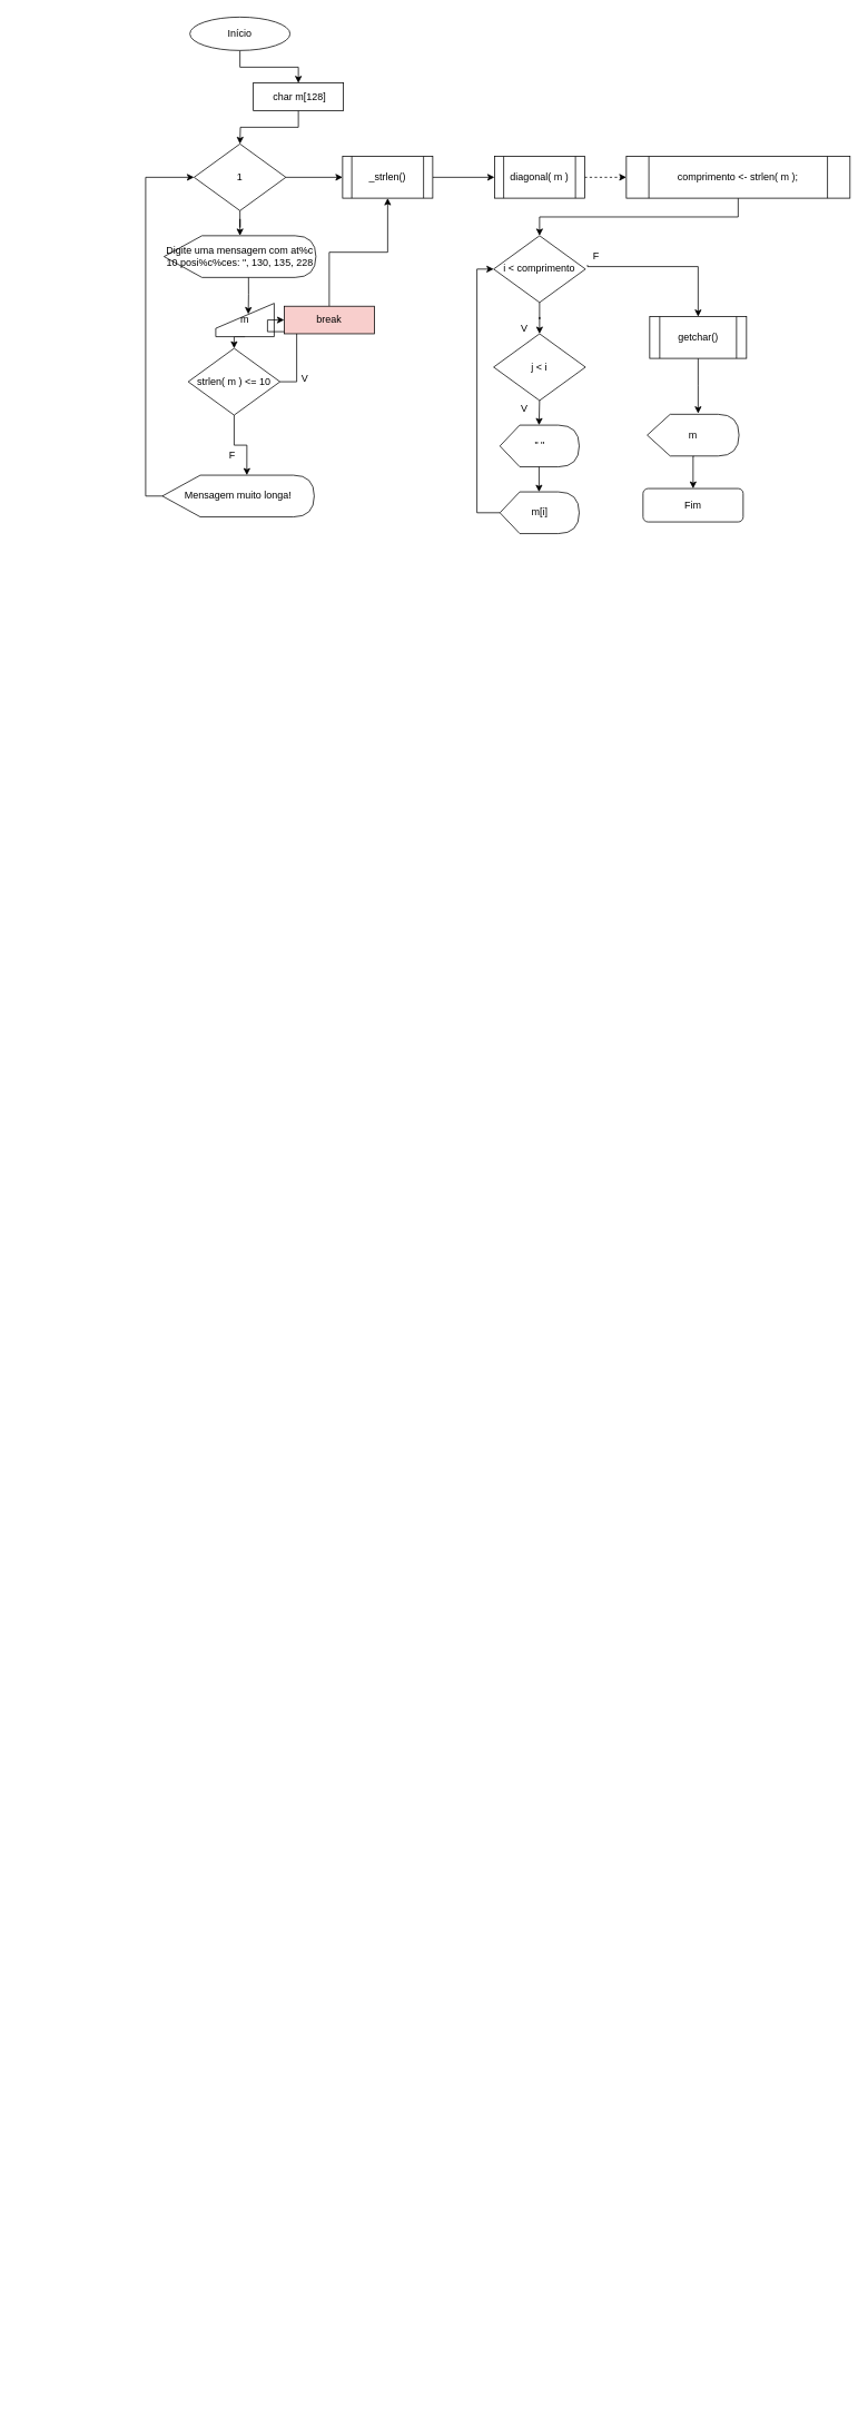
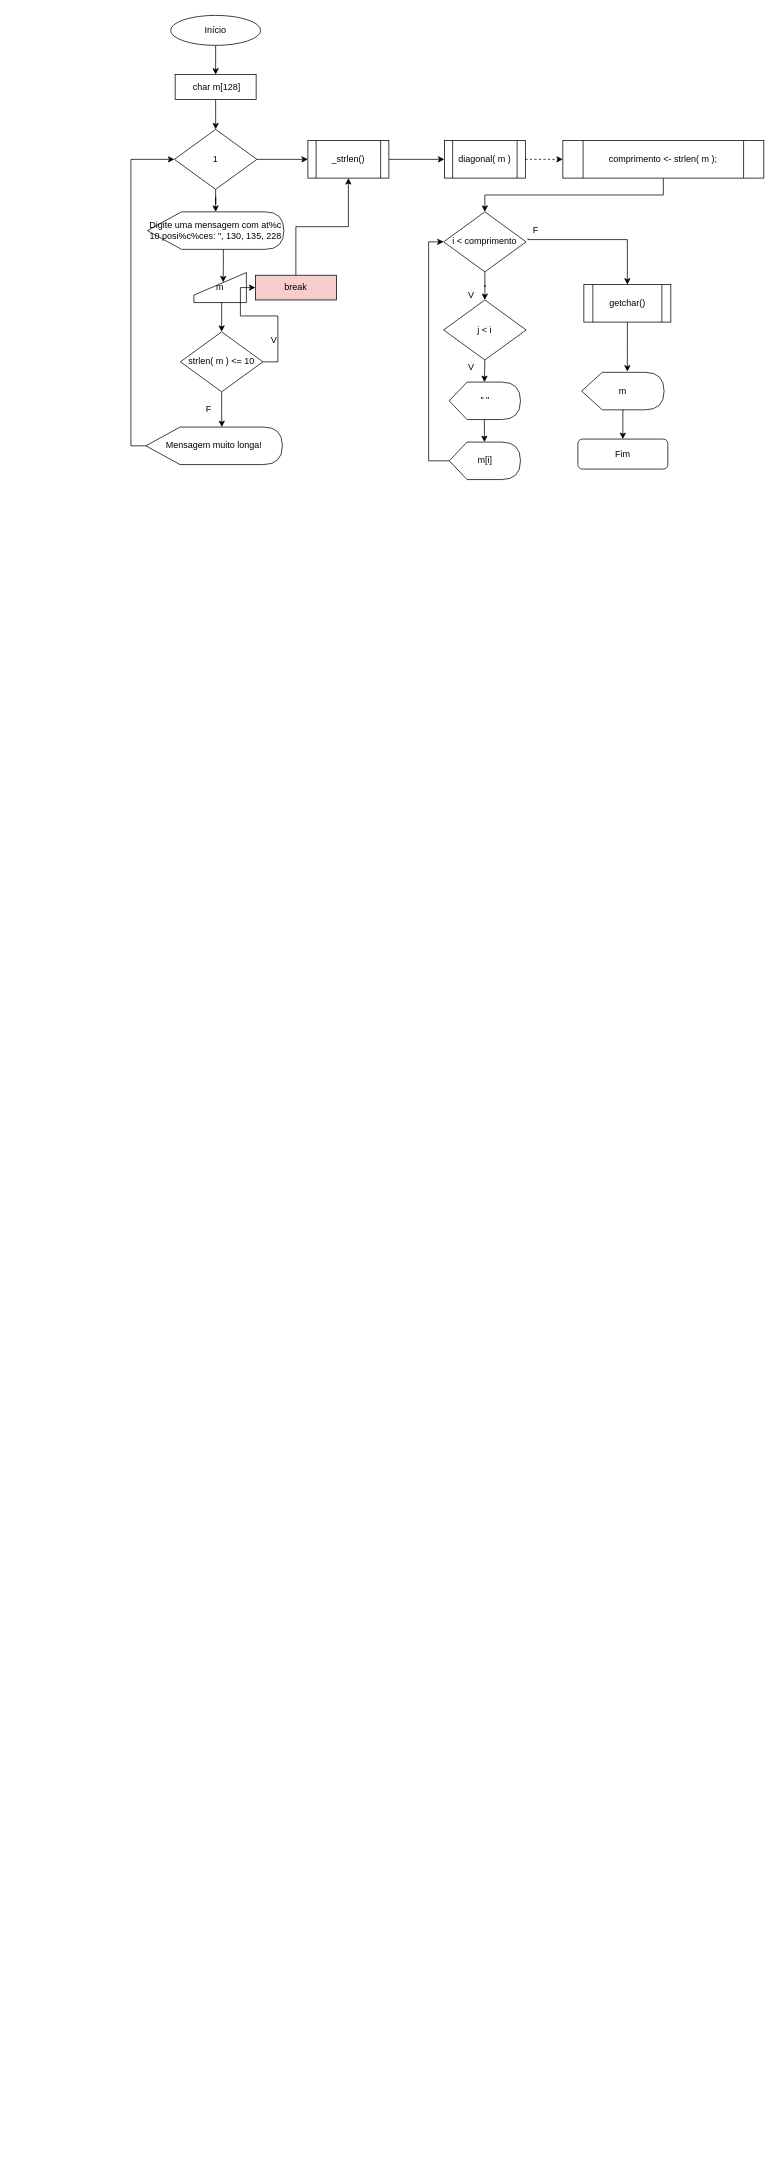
  <mxCell id="0" />
  <mxCell id="1" parent="0" />
  <mxCell id="2" style="edgeStyle=orthogonalEdgeStyle;rounded=0;orthogonalLoop=1;jettySize=auto;html=1;exitX=1;exitY=0.5;exitDx=0;exitDy=0;entryX=0.5;entryY=0;entryDx=0;entryDy=0;" parent="1" edge="1"><mxGeometry relative="1" as="geometry"><mxPoint x="540" y="2539" as="sourcePoint" /></mxGeometry></mxCell>
  <mxCell id="3" style="edgeStyle=orthogonalEdgeStyle;rounded=0;orthogonalLoop=1;jettySize=auto;html=1;exitX=0;exitY=0.5;exitDx=0;exitDy=0;entryX=0;entryY=0;entryDx=40;entryDy=0;entryPerimeter=0;" parent="1" edge="1"><mxGeometry relative="1" as="geometry"><mxPoint x="460" y="2539" as="sourcePoint" /></mxGeometry></mxCell>
  <mxCell id="4" style="edgeStyle=orthogonalEdgeStyle;rounded=0;orthogonalLoop=1;jettySize=auto;html=1;exitX=1;exitY=0.5;exitDx=0;exitDy=0;" parent="1" edge="1"><mxGeometry relative="1" as="geometry"><mxPoint x="620" y="2619" as="sourcePoint" /></mxGeometry></mxCell>
  <mxCell id="5" style="edgeStyle=orthogonalEdgeStyle;rounded=0;orthogonalLoop=1;jettySize=auto;html=1;exitX=0;exitY=0.5;exitDx=0;exitDy=0;entryX=0;entryY=0;entryDx=40;entryDy=0;entryPerimeter=0;" parent="1" edge="1"><mxGeometry relative="1" as="geometry"><mxPoint x="540" y="2619" as="sourcePoint" /></mxGeometry></mxCell>
  <mxCell id="6" style="edgeStyle=orthogonalEdgeStyle;rounded=0;orthogonalLoop=1;jettySize=auto;html=1;exitX=0;exitY=0.5;exitDx=0;exitDy=0;entryX=0;entryY=0;entryDx=40;entryDy=0;entryPerimeter=0;" parent="1" edge="1"><mxGeometry relative="1" as="geometry"><mxPoint x="620" y="2699" as="sourcePoint" /></mxGeometry></mxCell>
  <mxCell id="7" style="edgeStyle=orthogonalEdgeStyle;rounded=0;orthogonalLoop=1;jettySize=auto;html=1;exitX=1;exitY=0.5;exitDx=0;exitDy=0;entryX=0;entryY=0;entryDx=40;entryDy=0;entryPerimeter=0;" parent="1" edge="1"><mxGeometry relative="1" as="geometry"><mxPoint x="700" y="2699" as="sourcePoint" /></mxGeometry></mxCell>
  <mxCell id="8" style="edgeStyle=orthogonalEdgeStyle;rounded=0;orthogonalLoop=1;jettySize=auto;html=1;exitX=1;exitY=0.5;exitDx=0;exitDy=0;entryX=0;entryY=0.5;entryDx=0;entryDy=0;" parent="1" edge="1"><mxGeometry relative="1" as="geometry"><Array as="points"><mxPoint x="200" y="2739" /><mxPoint x="200" y="2889" /><mxPoint x="20" y="2889" /><mxPoint x="20" y="2459" /></Array><mxPoint x="80" y="2459" as="targetPoint" /></mxGeometry></mxCell>
  <mxCell id="9" style="edgeStyle=orthogonalEdgeStyle;rounded=0;orthogonalLoop=1;jettySize=auto;html=1;exitX=0.5;exitY=1;exitDx=0;exitDy=0;entryX=0.5;entryY=0;entryDx=0;entryDy=0;" parent="1" source="10" target="12" edge="1"><mxGeometry relative="1" as="geometry" /></mxCell>
  <mxCell id="10" value="Início" style="ellipse;whiteSpace=wrap;html=1;" parent="1" vertex="1"><mxGeometry x="227" y="20" width="120" height="40" as="geometry" /></mxCell>
  <mxCell id="11" style="edgeStyle=orthogonalEdgeStyle;rounded=0;orthogonalLoop=1;jettySize=auto;html=1;exitX=0.5;exitY=1;exitDx=0;exitDy=0;entryX=0.5;entryY=0;entryDx=0;entryDy=0;" parent="1" source="12" edge="1"><mxGeometry relative="1" as="geometry"><mxPoint x="287" y="172" as="targetPoint" /></mxGeometry></mxCell>
- <mxCell id="12" value="&amp;nbsp;char m[128]" style="rounded=0;whiteSpace=wrap;html=1;" parent="1" vertex="1"><mxGeometry x="303" y="99" width="108" height="33" as="geometry" /></mxCell>
+ <mxCell id="12" value="&amp;nbsp;char m[128]" style="rounded=0;whiteSpace=wrap;html=1;" parent="1" vertex="1"><mxGeometry x="233" y="99" width="108" height="33" as="geometry" /></mxCell>
  <mxCell id="13" style="edgeStyle=orthogonalEdgeStyle;rounded=0;orthogonalLoop=1;jettySize=auto;html=1;exitX=1;exitY=0.5;exitDx=0;exitDy=0;entryX=0;entryY=0.5;entryDx=0;entryDy=0;" parent="1" source="14" target="20" edge="1"><mxGeometry relative="1" as="geometry" /></mxCell>
  <mxCell id="14" value="1" style="rhombus;whiteSpace=wrap;html=1;" parent="1" vertex="1"><mxGeometry x="232" y="172" width="110" height="80" as="geometry" /></mxCell>
  <mxCell id="15" style="edgeStyle=orthogonalEdgeStyle;rounded=0;orthogonalLoop=1;jettySize=auto;html=1;exitX=0.5;exitY=1;exitDx=0;exitDy=0;entryX=0.5;entryY=0;entryDx=0;entryDy=0;" parent="1" source="16" target="30" edge="1"><mxGeometry relative="1" as="geometry" /></mxCell>
  <mxCell id="16" value="m" style="shape=manualInput;whiteSpace=wrap;html=1;" parent="1" vertex="1"><mxGeometry x="258" y="363" width="70" height="40" as="geometry" /></mxCell>
  <mxCell id="17" value="V" style="text;html=1;strokeColor=none;fillColor=none;align=center;verticalAlign=middle;whiteSpace=wrap;rounded=0;" parent="1" vertex="1"><mxGeometry x="350" y="443" width="30" height="20" as="geometry" /></mxCell>
  <mxCell id="18" value="Fim" style="whiteSpace=wrap;html=1;rounded=1;" parent="1" vertex="1"><mxGeometry x="770" y="585" width="120" height="40" as="geometry" /></mxCell>
  <mxCell id="19" style="edgeStyle=orthogonalEdgeStyle;rounded=0;orthogonalLoop=1;jettySize=auto;html=1;exitX=1;exitY=0.5;exitDx=0;exitDy=0;entryX=0;entryY=0.5;entryDx=0;entryDy=0;" parent="1" source="20" target="22" edge="1"><mxGeometry relative="1" as="geometry" /></mxCell>
  <mxCell id="20" value="_strlen()" style="shape=process;whiteSpace=wrap;html=1;backgroundOutline=1;" parent="1" vertex="1"><mxGeometry x="410" y="187" width="108" height="50" as="geometry" /></mxCell>
  <mxCell id="21" style="edgeStyle=orthogonalEdgeStyle;rounded=0;orthogonalLoop=1;jettySize=auto;html=1;exitX=1;exitY=0.5;exitDx=0;exitDy=0;entryX=0;entryY=0.5;entryDx=0;entryDy=0;dashed=1;" edge="1" parent="1" source="22" target="51"><mxGeometry relative="1" as="geometry" /></mxCell>
  <mxCell id="22" value="diagonal( m )" style="shape=process;whiteSpace=wrap;html=1;backgroundOutline=1;" parent="1" vertex="1"><mxGeometry x="592" y="187" width="108" height="50" as="geometry" /></mxCell>
  <mxCell id="23" value="F" style="text;html=1;strokeColor=none;fillColor=none;align=center;verticalAlign=middle;whiteSpace=wrap;rounded=0;" parent="1" vertex="1"><mxGeometry x="258" y="535" width="40" height="20" as="geometry" /></mxCell>
  <mxCell id="24" style="edgeStyle=orthogonalEdgeStyle;rounded=0;orthogonalLoop=1;jettySize=auto;html=1;exitX=0;exitY=0;exitDx=56.25;exitDy=50;exitPerimeter=0;entryX=0.5;entryY=0;entryDx=0;entryDy=0;" parent="1" source="25" target="18" edge="1"><mxGeometry relative="1" as="geometry" /></mxCell>
  <mxCell id="25" value="m" style="shape=display;whiteSpace=wrap;html=1;" parent="1" vertex="1"><mxGeometry x="775" y="496" width="110" height="50" as="geometry" /></mxCell>
  <mxCell id="26" value="" style="edgeStyle=orthogonalEdgeStyle;rounded=0;orthogonalLoop=1;jettySize=auto;html=1;exitX=0.5;exitY=1;exitDx=0;exitDy=0;" parent="1" source="14" target="27" edge="1"><mxGeometry relative="1" as="geometry"><mxPoint x="287" y="439" as="targetPoint" /><mxPoint x="287" y="252" as="sourcePoint" /></mxGeometry></mxCell>
  <mxCell id="27" value="Digite uma mensagem com at%c 10 posi%c%ces: &quot;, 130, 135, 228" style="shape=display;whiteSpace=wrap;html=1;" parent="1" vertex="1"><mxGeometry x="196" y="282" width="182" height="50" as="geometry" /></mxCell>
  <mxCell id="28" style="edgeStyle=orthogonalEdgeStyle;rounded=0;orthogonalLoop=1;jettySize=auto;html=1;exitX=0;exitY=0;exitDx=101.25;exitDy=50;exitPerimeter=0;entryX=0.557;entryY=0.325;entryDx=0;entryDy=0;entryPerimeter=0;" parent="1" source="27" target="16" edge="1"><mxGeometry relative="1" as="geometry" /></mxCell>
  <mxCell id="29" style="edgeStyle=orthogonalEdgeStyle;rounded=0;orthogonalLoop=1;jettySize=auto;html=1;exitX=1;exitY=0.5;exitDx=0;exitDy=0;entryX=0;entryY=0.5;entryDx=0;entryDy=0;" parent="1" source="30" target="37" edge="1"><mxGeometry relative="1" as="geometry" /></mxCell>
- <mxCell id="30" value="strlen( m ) &amp;lt;= 10" style="rhombus;whiteSpace=wrap;html=1;" parent="1" vertex="1"><mxGeometry x="225" y="417" width="110" height="80" as="geometry" /></mxCell>
+ <mxCell id="30" value="strlen( m ) &amp;lt;= 10" style="rhombus;whiteSpace=wrap;html=1;" parent="1" vertex="1"><mxGeometry x="240" y="442" width="110" height="80" as="geometry" /></mxCell>
  <mxCell id="31" style="edgeStyle=orthogonalEdgeStyle;rounded=0;orthogonalLoop=1;jettySize=auto;html=1;exitX=0;exitY=0.5;exitDx=0;exitDy=0;exitPerimeter=0;entryX=0;entryY=0.5;entryDx=0;entryDy=0;" parent="1" source="32" target="14" edge="1"><mxGeometry relative="1" as="geometry" /></mxCell>
  <mxCell id="32" value="Mensagem muito longa!" style="shape=display;whiteSpace=wrap;html=1;" parent="1" vertex="1"><mxGeometry x="194" y="569" width="182" height="50" as="geometry" /></mxCell>
  <mxCell id="33" style="edgeStyle=orthogonalEdgeStyle;rounded=0;orthogonalLoop=1;jettySize=auto;html=1;exitX=0.5;exitY=1;exitDx=0;exitDy=0;entryX=0;entryY=0;entryDx=101.25;entryDy=0;entryPerimeter=0;" parent="1" source="30" target="32" edge="1"><mxGeometry relative="1" as="geometry" /></mxCell>
  <mxCell id="34" style="edgeStyle=orthogonalEdgeStyle;rounded=0;orthogonalLoop=1;jettySize=auto;html=1;exitX=0.5;exitY=1;exitDx=0;exitDy=0;" parent="1" source="35" edge="1"><mxGeometry relative="1" as="geometry"><mxPoint x="836" y="495" as="targetPoint" /></mxGeometry></mxCell>
  <mxCell id="35" value="getchar()" style="shape=process;whiteSpace=wrap;html=1;backgroundOutline=1;" parent="1" vertex="1"><mxGeometry x="778" y="379" width="116" height="50" as="geometry" /></mxCell>
  <mxCell id="36" style="edgeStyle=orthogonalEdgeStyle;rounded=0;orthogonalLoop=1;jettySize=auto;html=1;exitX=0.5;exitY=0;exitDx=0;exitDy=0;entryX=0.5;entryY=1;entryDx=0;entryDy=0;" edge="1" parent="1" source="37" target="20"><mxGeometry relative="1" as="geometry" /></mxCell>
  <mxCell id="37" value="break" style="rounded=0;whiteSpace=wrap;html=1;fillColor=#f8cecc;" parent="1" vertex="1"><mxGeometry x="340" y="366.5" width="108" height="33" as="geometry" /></mxCell>
  <mxCell id="38" style="edgeStyle=orthogonalEdgeStyle;rounded=0;orthogonalLoop=1;jettySize=auto;html=1;exitX=0.5;exitY=1;exitDx=0;exitDy=0;" edge="1" parent="1" source="39" target="40"><mxGeometry relative="1" as="geometry" /></mxCell>
  <mxCell id="39" value="i &amp;lt; comprimento" style="rhombus;whiteSpace=wrap;html=1;" vertex="1" parent="1"><mxGeometry x="591" y="282" width="110" height="80" as="geometry" /></mxCell>
  <mxCell id="40" value="j &amp;lt; i" style="rhombus;whiteSpace=wrap;html=1;" vertex="1" parent="1"><mxGeometry x="591" y="399.5" width="110" height="80" as="geometry" /></mxCell>
  <mxCell id="41" value="V" style="text;html=1;strokeColor=none;fillColor=none;align=center;verticalAlign=middle;whiteSpace=wrap;rounded=0;" vertex="1" parent="1"><mxGeometry x="613" y="479.5" width="30" height="20" as="geometry" /></mxCell>
  <mxCell id="42" style="edgeStyle=orthogonalEdgeStyle;rounded=0;orthogonalLoop=1;jettySize=auto;html=1;exitX=0.25;exitY=1;exitDx=0;exitDy=0;entryX=0.5;entryY=0;entryDx=0;entryDy=0;" edge="1" parent="1" source="43" target="35"><mxGeometry relative="1" as="geometry"><Array as="points"><mxPoint x="704" y="319" /><mxPoint x="836" y="319" /></Array></mxGeometry></mxCell>
  <mxCell id="43" value="F" style="text;html=1;strokeColor=none;fillColor=none;align=center;verticalAlign=middle;whiteSpace=wrap;rounded=0;" vertex="1" parent="1"><mxGeometry x="693.5" y="297" width="40" height="20" as="geometry" /></mxCell>
  <mxCell id="44" value="V" style="text;html=1;strokeColor=none;fillColor=none;align=center;verticalAlign=middle;whiteSpace=wrap;rounded=0;" vertex="1" parent="1"><mxGeometry x="613" y="383" width="30" height="20" as="geometry" /></mxCell>
  <mxCell id="45" value="&quot; &quot;" style="shape=display;whiteSpace=wrap;html=1;" vertex="1" parent="1"><mxGeometry x="598.5" y="509" width="95" height="50" as="geometry" /></mxCell>
  <mxCell id="46" style="edgeStyle=orthogonalEdgeStyle;rounded=0;orthogonalLoop=1;jettySize=auto;html=1;exitX=0;exitY=0.5;exitDx=0;exitDy=0;exitPerimeter=0;entryX=0;entryY=0.5;entryDx=0;entryDy=0;" edge="1" parent="1" source="47" target="39"><mxGeometry relative="1" as="geometry" /></mxCell>
  <mxCell id="47" value="m[i]" style="shape=display;whiteSpace=wrap;html=1;" vertex="1" parent="1"><mxGeometry x="598.5" y="589" width="95" height="50" as="geometry" /></mxCell>
  <mxCell id="48" style="edgeStyle=orthogonalEdgeStyle;rounded=0;orthogonalLoop=1;jettySize=auto;html=1;exitX=0.5;exitY=1;exitDx=0;exitDy=0;entryX=0;entryY=0;entryDx=46.875;entryDy=0;entryPerimeter=0;" edge="1" parent="1" source="40" target="45"><mxGeometry relative="1" as="geometry" /></mxCell>
  <mxCell id="49" style="edgeStyle=orthogonalEdgeStyle;rounded=0;orthogonalLoop=1;jettySize=auto;html=1;exitX=0;exitY=0;exitDx=46.875;exitDy=50;exitPerimeter=0;entryX=0;entryY=0;entryDx=46.875;entryDy=0;entryPerimeter=0;" edge="1" parent="1" source="45" target="47"><mxGeometry relative="1" as="geometry" /></mxCell>
  <mxCell id="50" style="edgeStyle=orthogonalEdgeStyle;rounded=0;orthogonalLoop=1;jettySize=auto;html=1;exitX=0.5;exitY=1;exitDx=0;exitDy=0;entryX=0.5;entryY=0;entryDx=0;entryDy=0;" edge="1" parent="1" source="51" target="39"><mxGeometry relative="1" as="geometry" /></mxCell>
  <mxCell id="51" value="comprimento &amp;lt;- strlen( m );" style="shape=process;whiteSpace=wrap;html=1;backgroundOutline=1;" vertex="1" parent="1"><mxGeometry x="750" y="187" width="268" height="50" as="geometry" /></mxCell>
